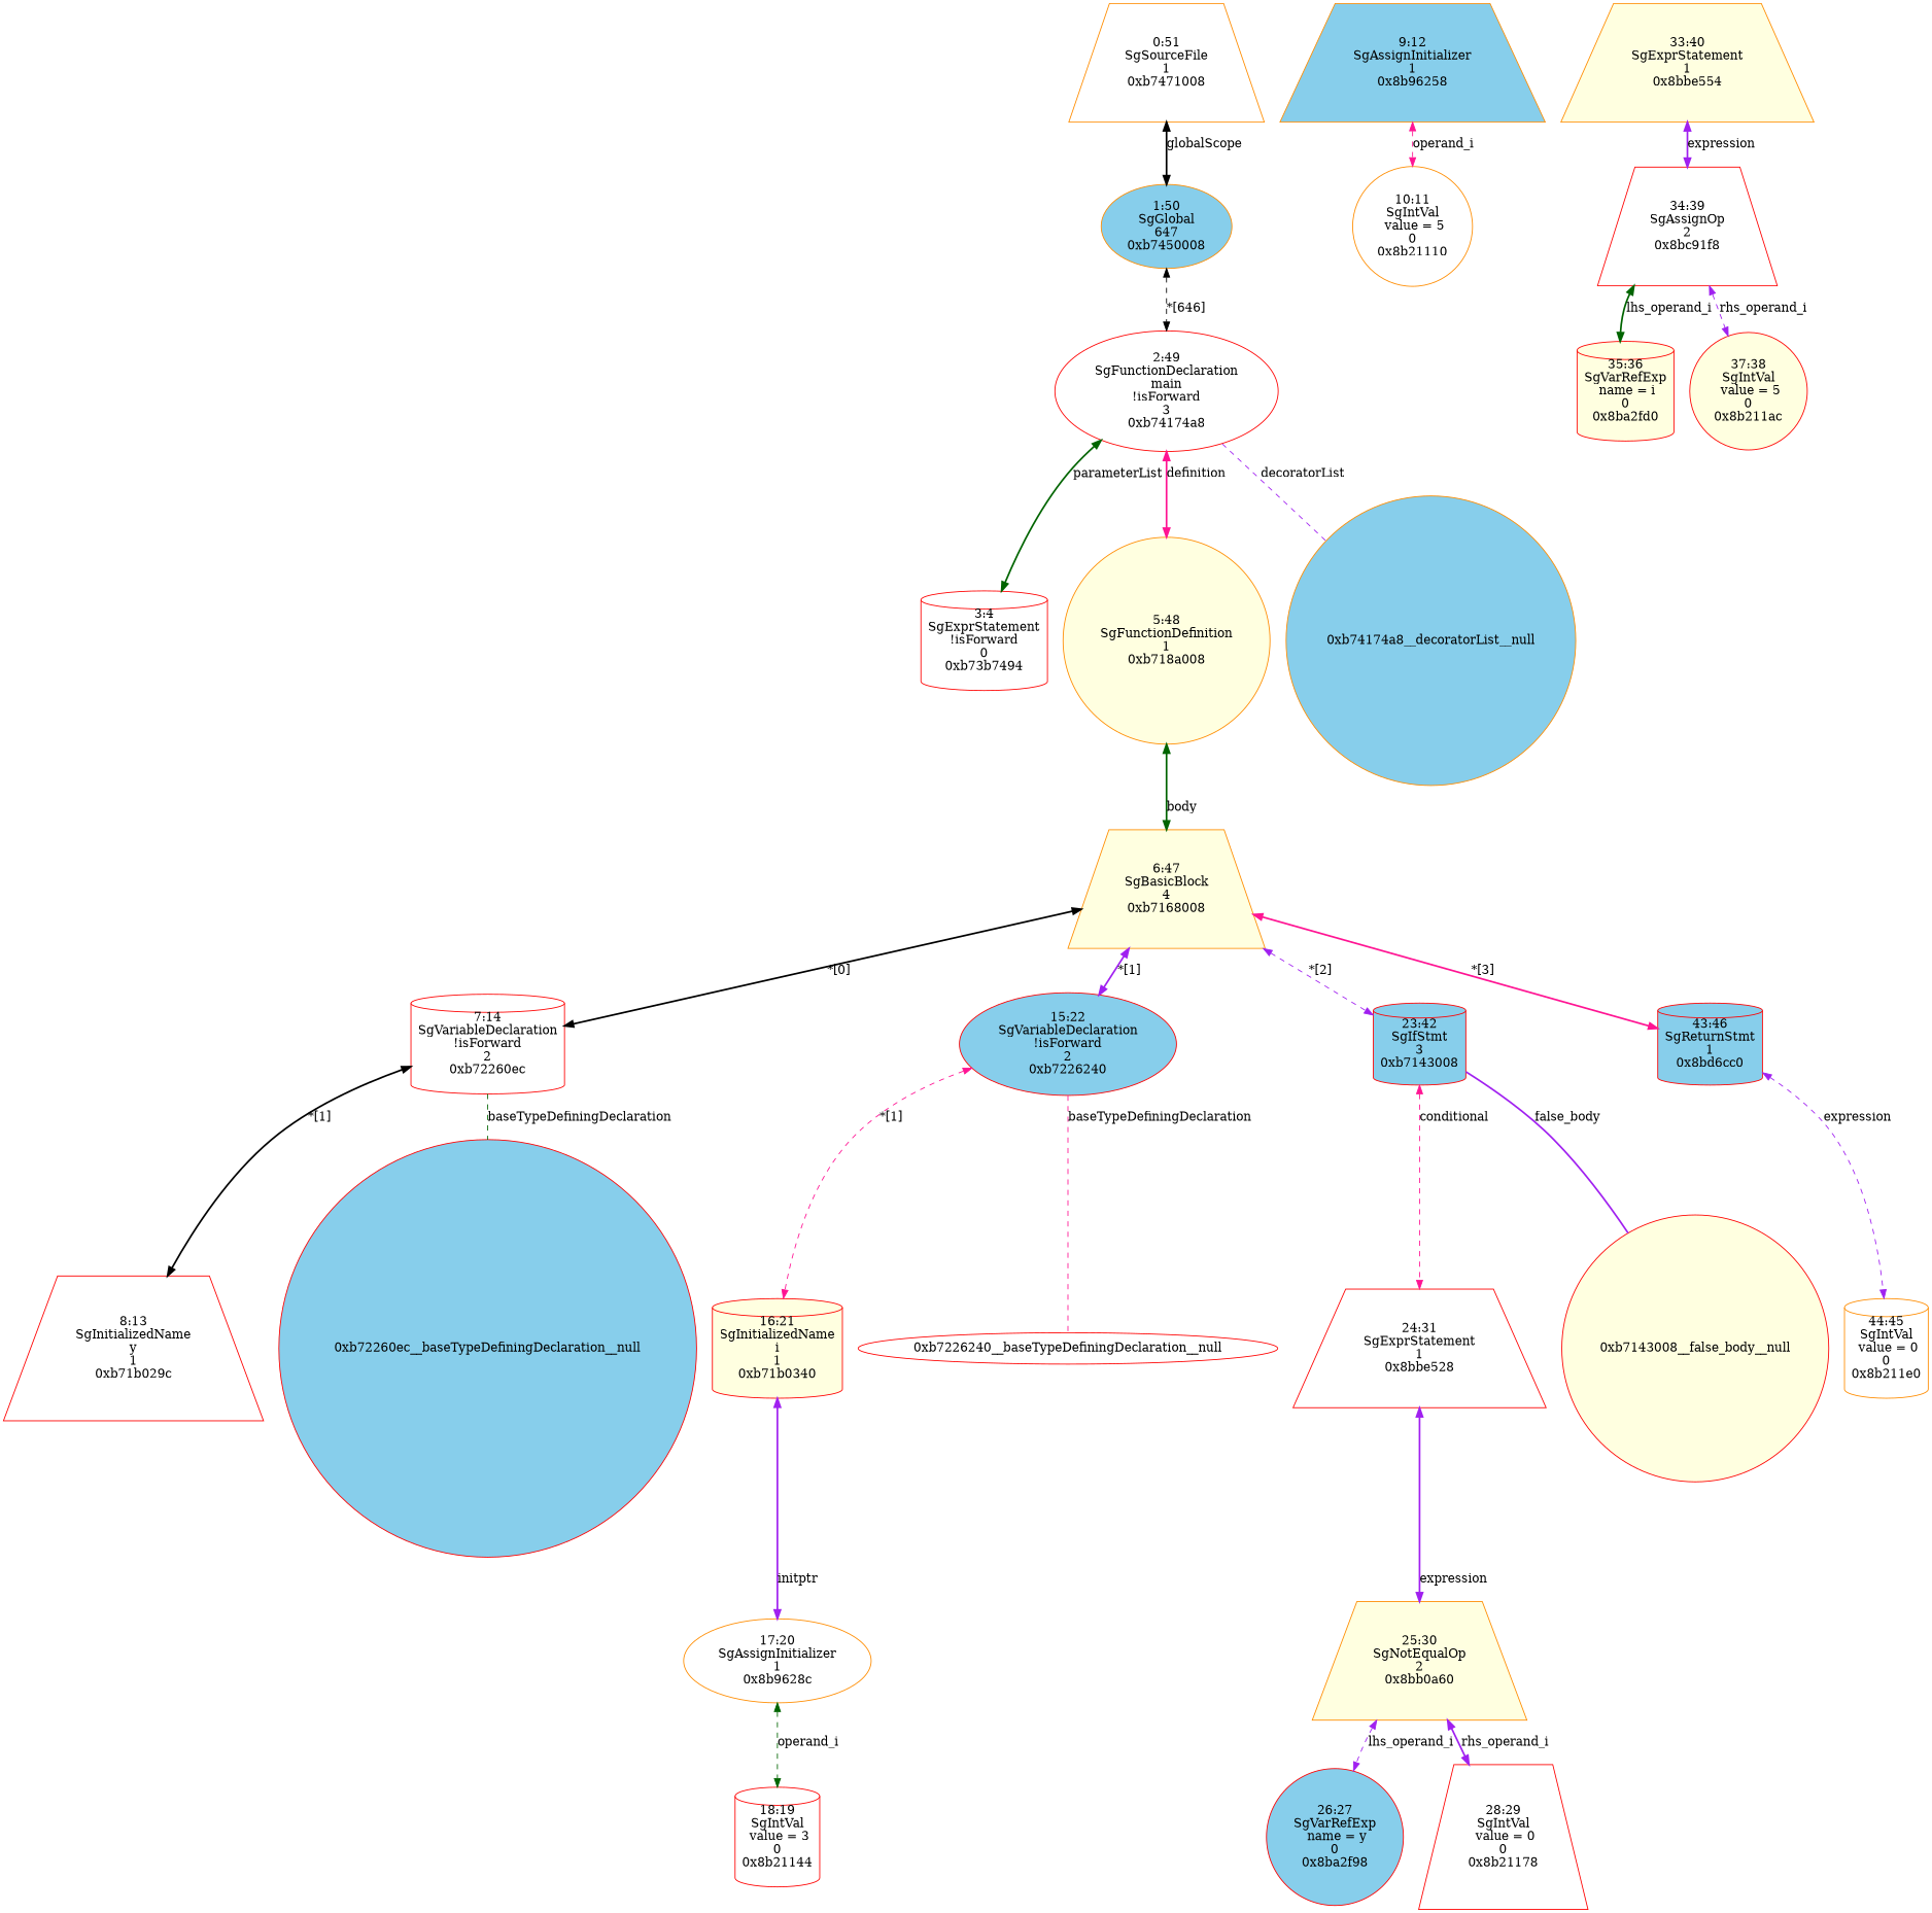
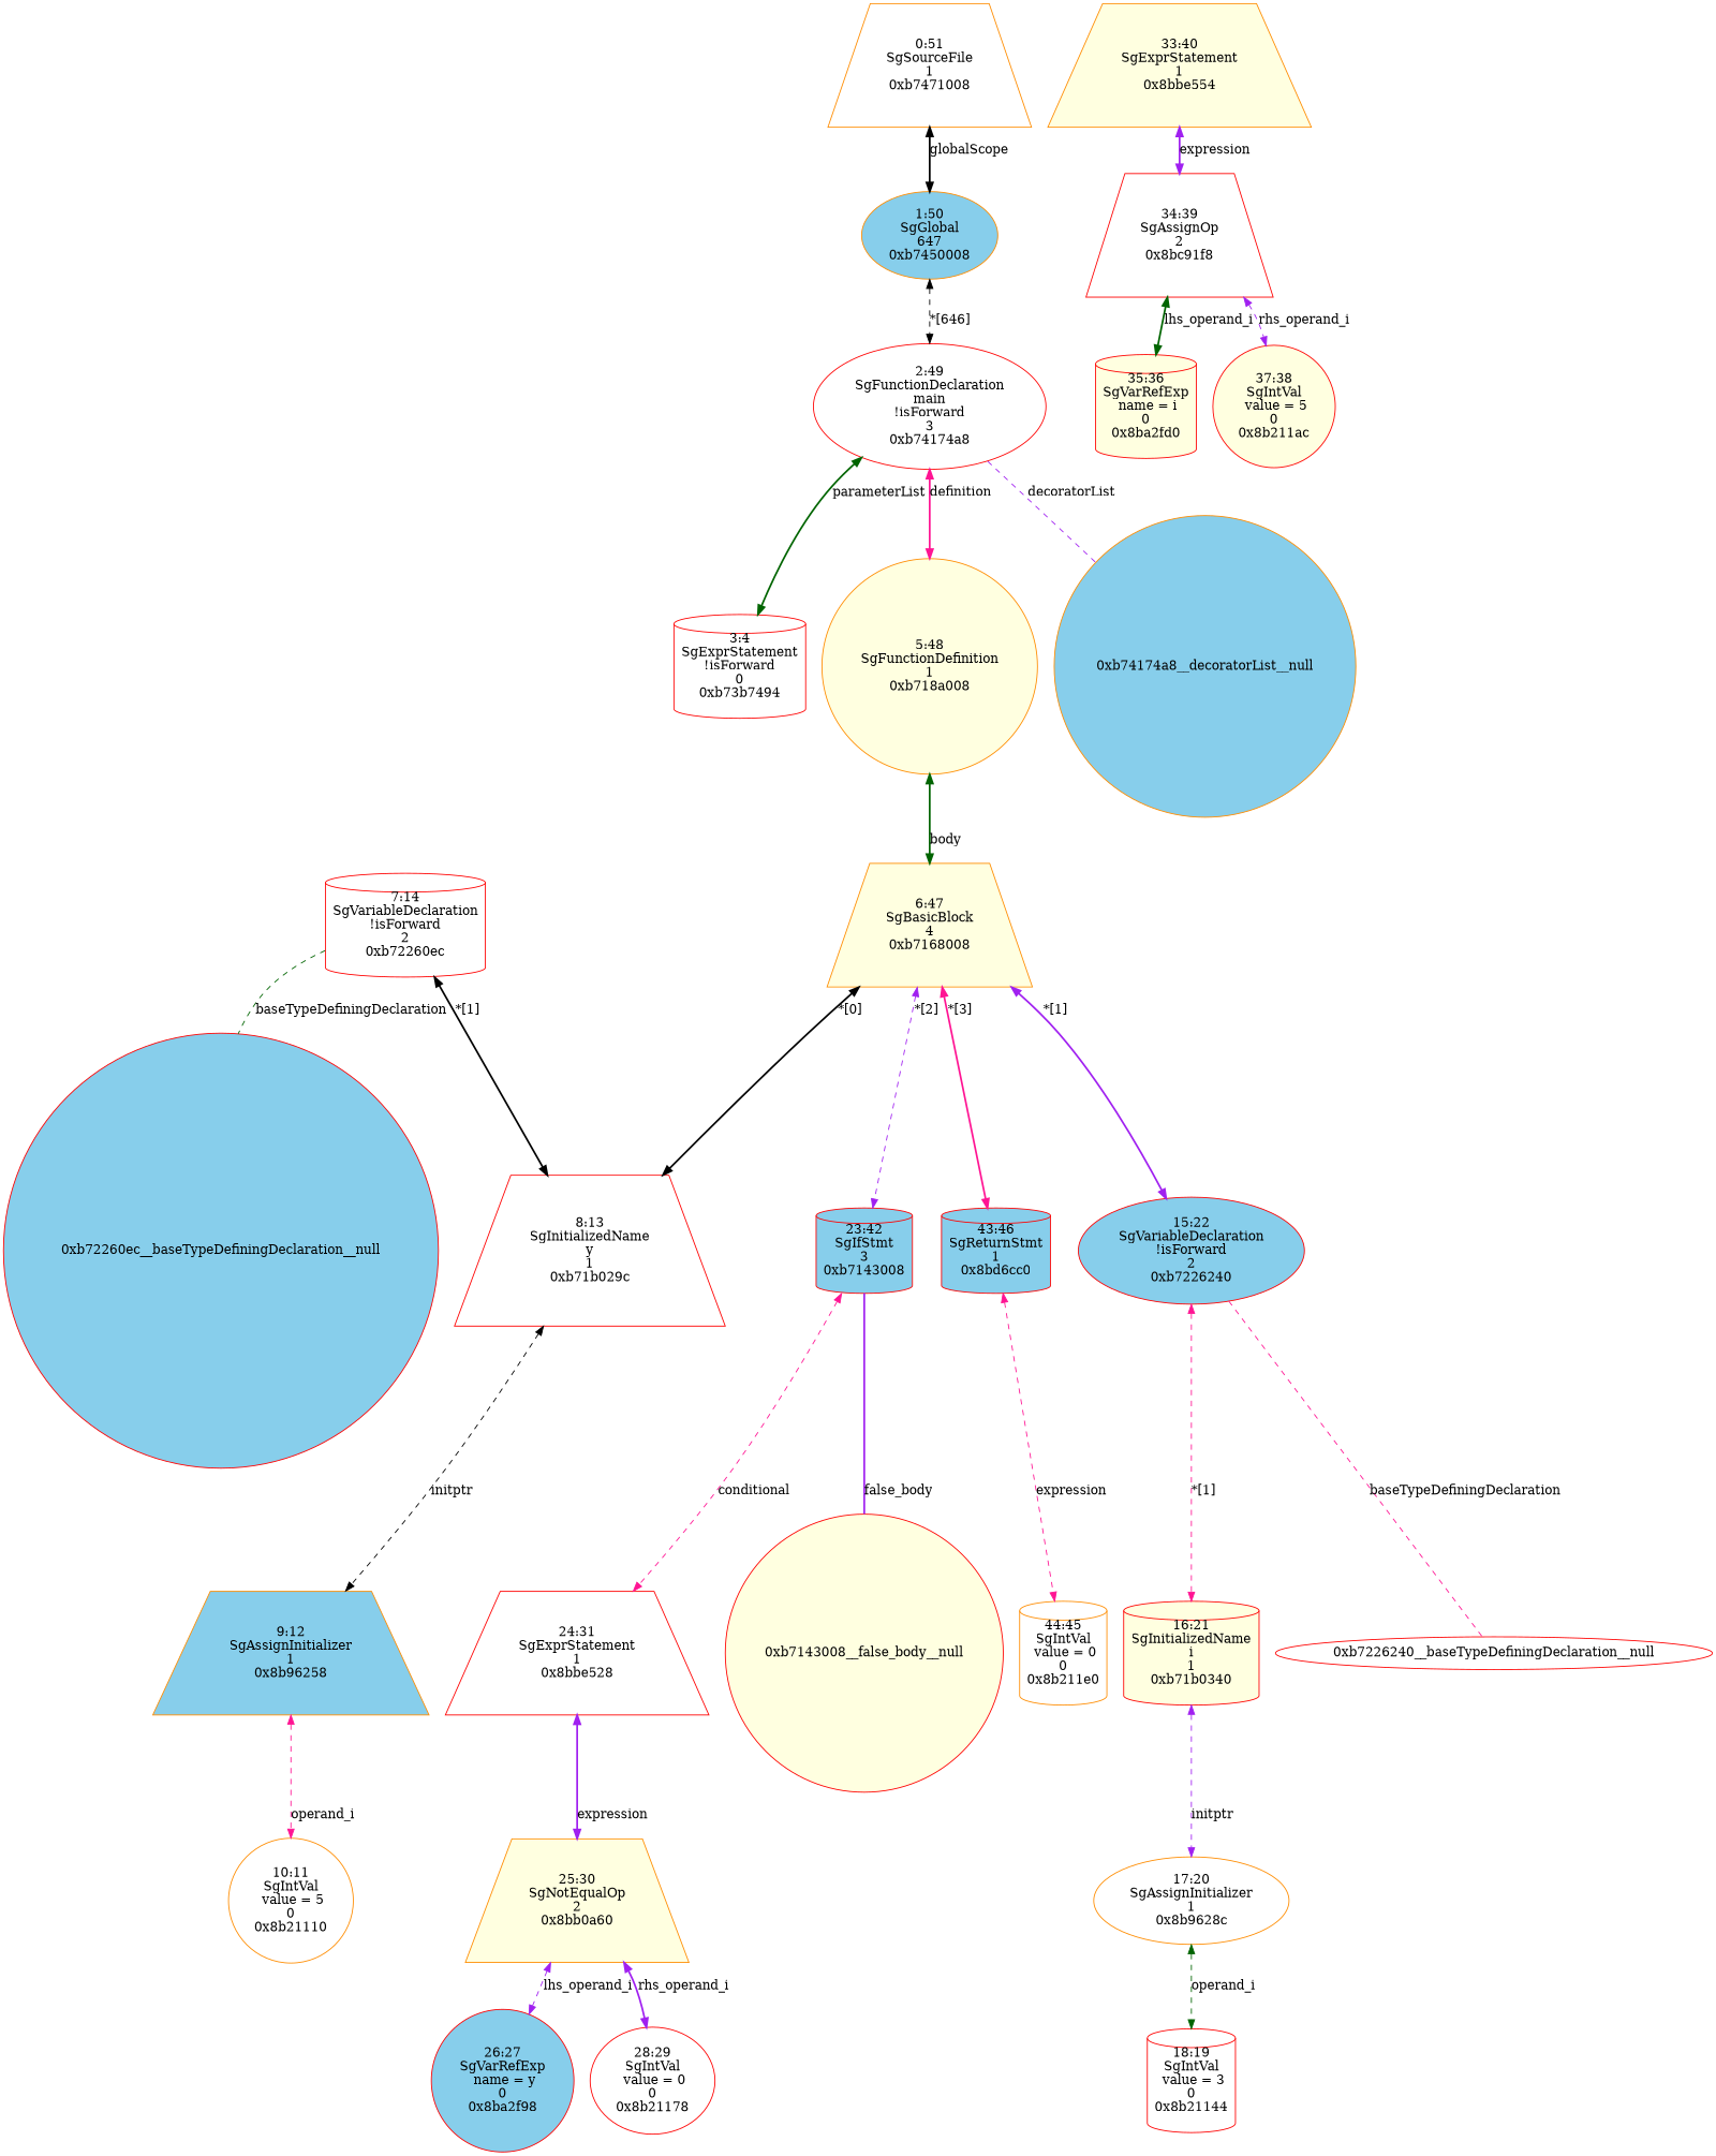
  digraph {
    node [color=red fillcolor=white shape=trapezium style=filled]
    edge [color=purple dir=both style=dashed]
    n1 [label="3:4\nSgExprStatement\n!isForward\n0\n0xb73b7494\n" shape=cylinder]
    n2 [color=darkorange label="10:11\nSgIntVal\n value = 5\n0\n0x8b21110\n" shape=circle]
    n3 [color=darkorange fillcolor=skyblue label="9:12\nSgAssignInitializer\n1\n0x8b96258\n"]
    n4 [label="8:13\nSgInitializedName\ny\n1\n0xb71b029c\n"]
    n5 [label="7:14\nSgVariableDeclaration\n!isForward\n2\n0xb72260ec\n" shape=cylinder]
    "0xb72260ec__baseTypeDefiningDeclaration__null" [fillcolor=skyblue shape=circle]
    n7 [label="18:19\nSgIntVal\n value = 3\n0\n0x8b21144\n" shape=cylinder]
    n8 [color=darkorange label="17:20\nSgAssignInitializer\n1\n0x8b9628c\n" shape=ellipse]
    n9 [fillcolor=lightyellow label="16:21\nSgInitializedName\ni\n1\n0xb71b0340\n" shape=cylinder]
    n10 [fillcolor=skyblue label="15:22\nSgVariableDeclaration\n!isForward\n2\n0xb7226240\n" shape=ellipse]
    "0xb7226240__baseTypeDefiningDeclaration__null" [shape=ellipse]
    n12 [fillcolor=skyblue label="26:27\nSgVarRefExp\n name = y\n0\n0x8ba2f98\n" shape=circle]
-   n13 [label="28:29\nSgIntVal\n value = 0\n0\n0x8b21178\n"]
+   n13 [label="28:29\nSgIntVal\n value = 0\n0\n0x8b21178\n" shape=ellipse]
    n14 [color=darkorange fillcolor=lightyellow label="25:30\nSgNotEqualOp\n2\n0x8bb0a60\n"]
    n15 [label="24:31\nSgExprStatement\n1\n0x8bbe528\n"]
    n16 [fillcolor=lightyellow label="35:36\nSgVarRefExp\n name = i\n0\n0x8ba2fd0\n" shape=cylinder]
    n17 [fillcolor=lightyellow label="37:38\nSgIntVal\n value = 5\n0\n0x8b211ac\n" shape=circle]
    n18 [label="34:39\nSgAssignOp\n2\n0x8bc91f8\n"]
    n19 [color=darkorange fillcolor=lightyellow label="33:40\nSgExprStatement\n1\n0x8bbe554\n"]
    n20 [fillcolor=skyblue label="23:42\nSgIfStmt\n3\n0xb7143008\n" shape=cylinder]
    "0xb7143008__false_body__null" [fillcolor=lightyellow shape=circle]
    n22 [color=darkorange label="44:45\nSgIntVal\n value = 0\n0\n0x8b211e0\n" shape=cylinder]
    n23 [fillcolor=skyblue label="43:46\nSgReturnStmt\n1\n0x8bd6cc0\n" shape=cylinder]
    n24 [color=darkorange fillcolor=lightyellow label="6:47\nSgBasicBlock\n4\n0xb7168008\n"]
    n25 [color=darkorange fillcolor=lightyellow label="5:48\nSgFunctionDefinition\n1\n0xb718a008\n" shape=circle]
    n26 [label="2:49\nSgFunctionDeclaration\nmain\n!isForward\n3\n0xb74174a8\n" shape=ellipse]
    "0xb74174a8__decoratorList__null" [color=darkorange fillcolor=skyblue shape=circle]
    n28 [color=darkorange fillcolor=skyblue label="1:50\nSgGlobal\n647\n0xb7450008\n" shape=ellipse]
    n29 [color=darkorange label="0:51\nSgSourceFile\n1\n0xb7471008\n"]
    n3 -> n2 [color=deeppink label=operand_i]
+   n4 -> n3 [color=black label=initptr]
    n5 -> n4 [color=black label="*[1]" style=bold]
    n5 -> "0xb72260ec__baseTypeDefiningDeclaration__null" [color=darkgreen dir=none label=baseTypeDefiningDeclaration]
    n8 -> n7 [color=darkgreen label=operand_i]
-   n9 -> n8 [label=initptr style=bold]
+   n9 -> n8 [label=initptr]
    n10 -> n9 [color=deeppink label="*[1]"]
    n10 -> "0xb7226240__baseTypeDefiningDeclaration__null" [color=deeppink dir=none label=baseTypeDefiningDeclaration]
    n14 -> n12 [label=lhs_operand_i]
    n14 -> n13 [label=rhs_operand_i style=bold]
    n15 -> n14 [label=expression style=bold]
    n18 -> n16 [color=darkgreen label=lhs_operand_i style=bold]
    n18 -> n17 [label=rhs_operand_i]
    n19 -> n18 [label=expression style=bold]
    n20 -> n15 [color=deeppink label=conditional]
    n20 -> "0xb7143008__false_body__null" [dir=none label=false_body style=bold]
-   n23 -> n22 [label=expression]
-   n24 -> n5 [color=black label="*[0]" style=bold]
+   n23 -> n22 [color=deeppink label=expression]
+   n24 -> n4 [color=black label="*[0]" style=bold]
    n24 -> n10 [label="*[1]" style=bold]
    n24 -> n20 [label="*[2]"]
    n24 -> n23 [color=deeppink label="*[3]" style=bold]
    n25 -> n24 [color=darkgreen label=body style=bold]
    n26 -> n1 [color=darkgreen label=parameterList style=bold]
    n26 -> n25 [color=deeppink label=definition style=bold]
    n26 -> "0xb74174a8__decoratorList__null" [dir=none label=decoratorList]
    n28 -> n26 [color=black label="*[646]"]
    n29 -> n28 [color=black label=globalScope style=bold]
  }
